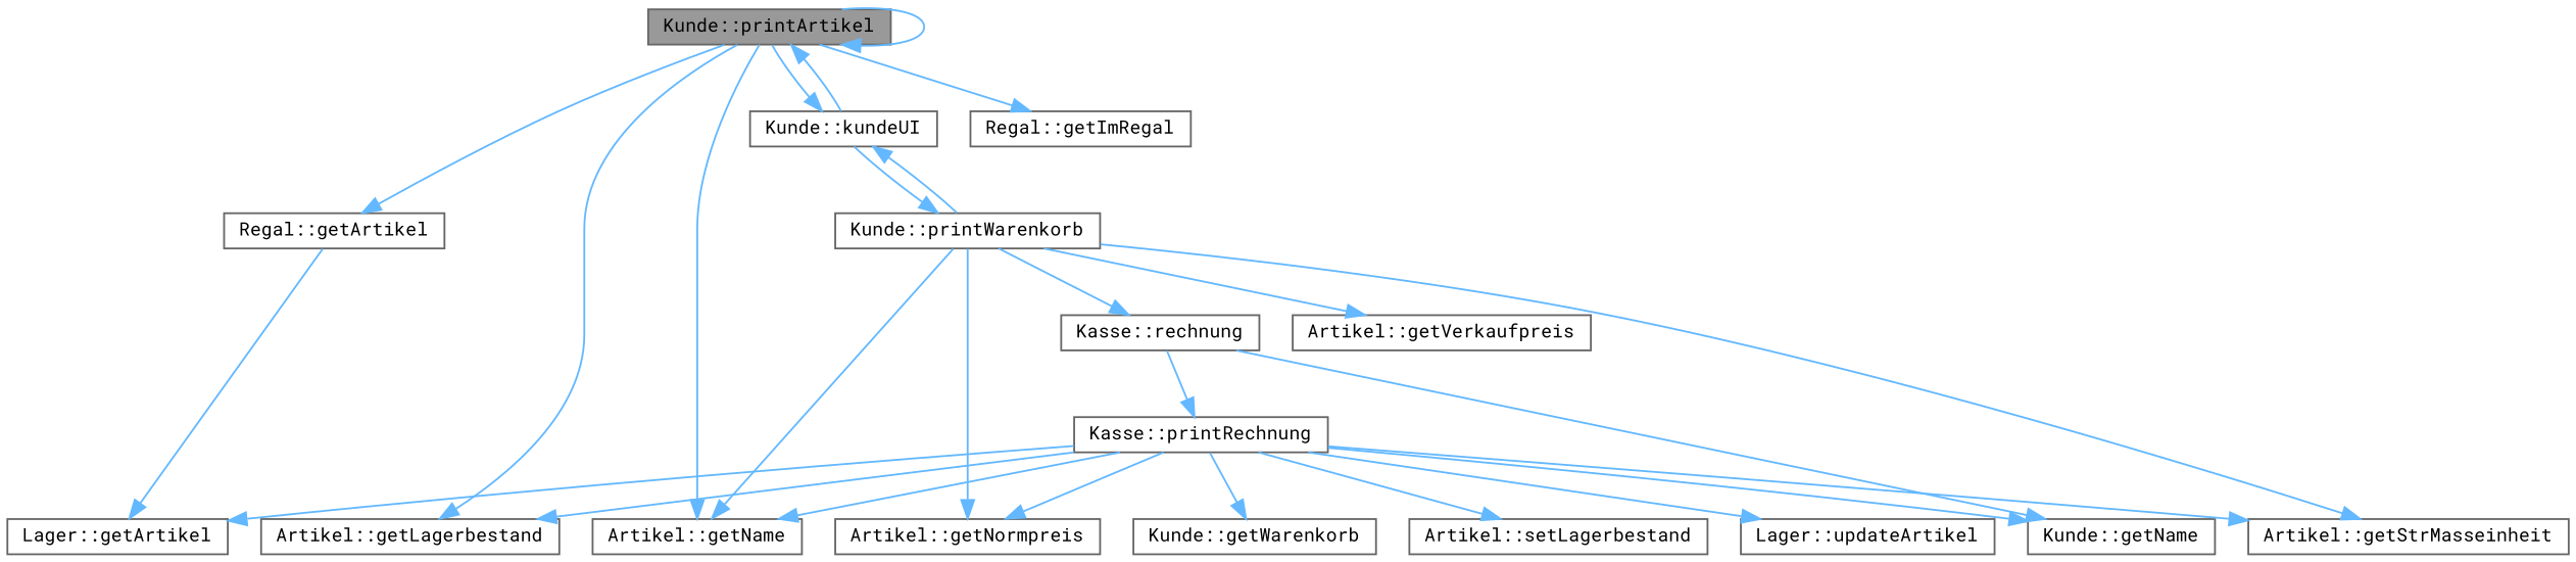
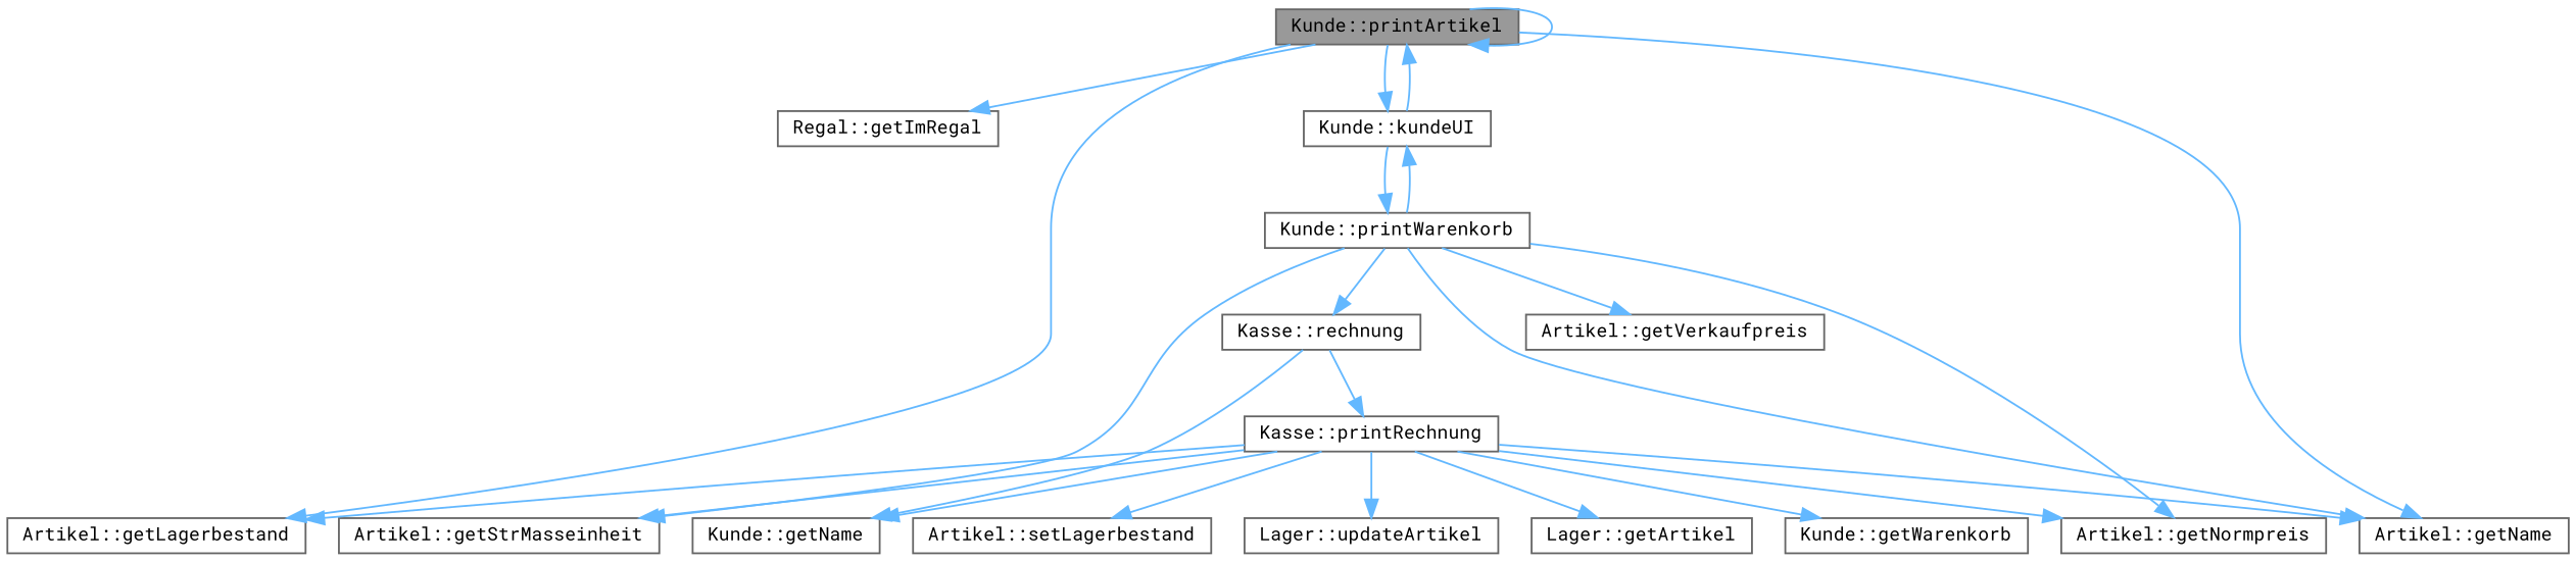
  digraph {
    fontname="Roboto Mono"
    rankdir=TB
    node [color=grey40 fillcolor=white fontname="Roboto Mono" fontsize=10 shape=box style=filled]
    edge [color=steelblue1 fontname="Roboto Mono" fontsize=10 labelfontname=Helvetica labelfontsize=10 style=solid]
    n1 [color=gray40 fillcolor=grey60 fontcolor=black height=0.2 label="Kunde::printArtikel" width=0.4]
-   n2 [height=0.2 label="Regal::getArtikel" width=0.4]
    n3 [height=0.2 label="Regal::getImRegal" width=0.4]
    n4 [height=0.2 label="Artikel::getLagerbestand" width=0.4]
    n5 [height=0.2 label="Artikel::getName" width=0.4]
    n6 [height=0.2 label="Kunde::kundeUI" width=0.4]
    n7 [height=0.2 label="Lager::getArtikel" width=0.4]
    n8 [height=0.2 label="Kunde::printWarenkorb" width=0.4]
    n9 [height=0.2 label="Artikel::getNormpreis" width=0.4]
    n10 [height=0.2 label="Artikel::getStrMasseinheit" width=0.4]
    n11 [height=0.2 label="Artikel::getVerkaufpreis" width=0.4]
    n12 [height=0.2 label="Kasse::rechnung" width=0.4]
    n13 [height=0.2 label="Kunde::getName" width=0.4]
    n14 [height=0.2 label="Kasse::printRechnung" width=0.4]
    n15 [height=0.2 label="Kunde::getWarenkorb" width=0.4]
    n16 [height=0.2 label="Artikel::setLagerbestand" width=0.4]
    n17 [height=0.2 label="Lager::updateArtikel" width=0.4]
    n1 -> n1
-   n1 -> n2
    n1 -> n3
    n1 -> n4
    n1 -> n5
    n1 -> n6
-   n2 -> n7
    n6 -> n1
    n6 -> n8
    n8 -> n5
    n8 -> n6
    n8 -> n9
    n8 -> n10
    n8 -> n11
    n8 -> n12
    n12 -> n13
    n12 -> n14
    n14 -> n4
    n14 -> n5
    n14 -> n7
    n14 -> n9
    n14 -> n10
    n14 -> n13
    n14 -> n15
    n14 -> n16
    n14 -> n17
  }
